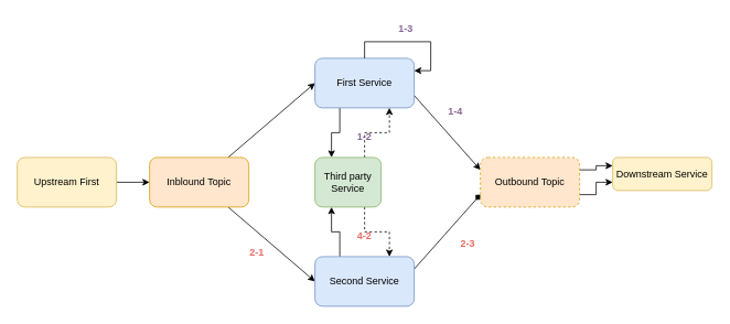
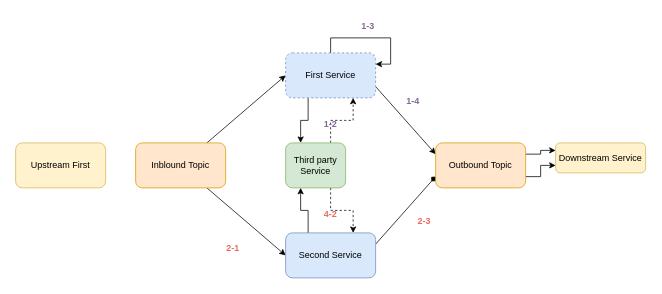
  <mxCell id="0" />
  <mxCell id="1" parent="0" />
- <mxCell id="2" style="edgeStyle=orthogonalEdgeStyle;rounded=0;orthogonalLoop=1;jettySize=auto;html=1;entryX=0;entryY=0.5;entryDx=0;entryDy=0;" parent="1" source="3" target="6" edge="1"><mxGeometry relative="1" as="geometry" /></mxCell>
  <mxCell id="3" value="Upstream First" style="rounded=1;whiteSpace=wrap;html=1;fillColor=#fff2cc;strokeColor=#d6b656;" parent="1" vertex="1"><mxGeometry x="20" y="190" width="120" height="60" as="geometry" /></mxCell>
  <mxCell id="4" style="rounded=0;orthogonalLoop=1;jettySize=auto;html=1;entryX=0;entryY=0.5;entryDx=0;entryDy=0;" parent="1" source="6" target="9" edge="1"><mxGeometry relative="1" as="geometry" /></mxCell>
  <mxCell id="5" style="rounded=0;orthogonalLoop=1;jettySize=auto;html=1;entryX=0;entryY=0.5;entryDx=0;entryDy=0;" parent="1" source="6" target="15" edge="1"><mxGeometry relative="1" as="geometry" /></mxCell>
  <mxCell id="6" value="Inblound Topic" style="rounded=1;whiteSpace=wrap;html=1;fillColor=#ffe6cc;strokeColor=#d79b00;" parent="1" vertex="1"><mxGeometry x="180" y="190" width="120" height="60" as="geometry" /></mxCell>
  <mxCell id="7" style="edgeStyle=orthogonalEdgeStyle;rounded=0;orthogonalLoop=1;jettySize=auto;html=1;exitX=0.25;exitY=1;exitDx=0;exitDy=0;entryX=0.25;entryY=0;entryDx=0;entryDy=0;" parent="1" source="9" target="12" edge="1"><mxGeometry relative="1" as="geometry" /></mxCell>
  <mxCell id="8" style="rounded=0;orthogonalLoop=1;jettySize=auto;html=1;entryX=0;entryY=0.25;entryDx=0;entryDy=0;exitX=1;exitY=0.75;exitDx=0;exitDy=0;" parent="1" source="9" target="18" edge="1"><mxGeometry relative="1" as="geometry" /></mxCell>
- <mxCell id="9" value="First Service" style="rounded=1;whiteSpace=wrap;html=1;fillColor=#dae8fc;strokeColor=#6c8ebf;" parent="1" vertex="1"><mxGeometry x="380" y="70" width="120" height="60" as="geometry" /></mxCell>
+ <mxCell id="9" value="First Service" style="rounded=1;whiteSpace=wrap;html=1;fillColor=#dae8fc;strokeColor=#6c8ebf;dashed=1;" parent="1" vertex="1"><mxGeometry x="380" y="70" width="120" height="60" as="geometry" /></mxCell>
  <mxCell id="10" style="edgeStyle=orthogonalEdgeStyle;rounded=0;orthogonalLoop=1;jettySize=auto;html=1;exitX=0.75;exitY=1;exitDx=0;exitDy=0;entryX=0.75;entryY=0;entryDx=0;entryDy=0;dashed=1;" parent="1" source="12" target="15" edge="1"><mxGeometry relative="1" as="geometry" /></mxCell>
  <mxCell id="11" style="edgeStyle=orthogonalEdgeStyle;rounded=0;orthogonalLoop=1;jettySize=auto;html=1;exitX=0.75;exitY=0;exitDx=0;exitDy=0;entryX=0.75;entryY=1;entryDx=0;entryDy=0;dashed=1;" parent="1" source="12" target="9" edge="1"><mxGeometry relative="1" as="geometry" /></mxCell>
  <mxCell id="12" value="Third party Service" style="rounded=1;whiteSpace=wrap;html=1;fillColor=#d5e8d4;strokeColor=#82b366;" parent="1" vertex="1"><mxGeometry x="380" y="190" width="80" height="60" as="geometry" /></mxCell>
  <mxCell id="13" style="edgeStyle=orthogonalEdgeStyle;rounded=0;orthogonalLoop=1;jettySize=auto;html=1;exitX=0.25;exitY=0;exitDx=0;exitDy=0;entryX=0.25;entryY=1;entryDx=0;entryDy=0;" parent="1" source="15" target="12" edge="1"><mxGeometry relative="1" as="geometry" /></mxCell>
  <mxCell id="14" style="rounded=0;orthogonalLoop=1;jettySize=auto;html=1;exitX=1;exitY=0.25;exitDx=0;exitDy=0;entryX=0;entryY=0.75;entryDx=0;entryDy=0;endArrow=diamond;" parent="1" source="15" target="18" edge="1"><mxGeometry relative="1" as="geometry" /></mxCell>
  <mxCell id="15" value="Second Service" style="rounded=1;whiteSpace=wrap;html=1;fillColor=#dae8fc;strokeColor=#6c8ebf;" parent="1" vertex="1"><mxGeometry x="380" y="310" width="120" height="60" as="geometry" /></mxCell>
  <mxCell id="16" style="edgeStyle=orthogonalEdgeStyle;rounded=0;orthogonalLoop=1;jettySize=auto;html=1;exitX=1;exitY=0.25;exitDx=0;exitDy=0;entryX=0;entryY=0.25;entryDx=0;entryDy=0;" parent="1" source="18" target="19" edge="1"><mxGeometry relative="1" as="geometry" /></mxCell>
  <mxCell id="17" style="edgeStyle=orthogonalEdgeStyle;rounded=0;orthogonalLoop=1;jettySize=auto;html=1;exitX=1;exitY=0.75;exitDx=0;exitDy=0;entryX=0;entryY=0.75;entryDx=0;entryDy=0;" parent="1" source="18" target="19" edge="1"><mxGeometry relative="1" as="geometry" /></mxCell>
- <mxCell id="18" value="Outbound Topic" style="rounded=1;whiteSpace=wrap;html=1;fillColor=#ffe6cc;strokeColor=#d79b00;dashed=1;" parent="1" vertex="1"><mxGeometry x="580" y="190" width="120" height="60" as="geometry" /></mxCell>
+ <mxCell id="18" value="Outbound Topic" style="rounded=1;whiteSpace=wrap;html=1;fillColor=#ffe6cc;strokeColor=#d79b00;" parent="1" vertex="1"><mxGeometry x="580" y="190" width="120" height="60" as="geometry" /></mxCell>
  <mxCell id="19" value="Downstream Service" style="rounded=1;whiteSpace=wrap;html=1;fillColor=#fff2cc;strokeColor=#d6b656;" parent="1" vertex="1"><mxGeometry x="740" y="190" width="120" height="40" as="geometry" /></mxCell>
  <mxCell id="20" style="edgeStyle=orthogonalEdgeStyle;rounded=0;orthogonalLoop=1;jettySize=auto;html=1;entryX=1;entryY=0.25;entryDx=0;entryDy=0;" parent="1" source="9" target="9" edge="1"><mxGeometry relative="1" as="geometry" /></mxCell>
  <mxCell id="21" value="&lt;b&gt;1-2&lt;/b&gt;" style="text;html=1;align=center;verticalAlign=middle;whiteSpace=wrap;rounded=0;fontColor=#856794;" parent="1" vertex="1"><mxGeometry x="410" y="150" width="60" height="30" as="geometry" /></mxCell>
  <mxCell id="22" value="&lt;b&gt;1-3&lt;/b&gt;" style="text;html=1;align=center;verticalAlign=middle;whiteSpace=wrap;rounded=0;fontColor=#856794;" parent="1" vertex="1"><mxGeometry x="460" y="20" width="60" height="30" as="geometry" /></mxCell>
  <mxCell id="23" value="&lt;b&gt;1-4&lt;/b&gt;" style="text;html=1;align=center;verticalAlign=middle;whiteSpace=wrap;rounded=0;fontColor=#856794;" parent="1" vertex="1"><mxGeometry x="520" y="120" width="60" height="30" as="geometry" /></mxCell>
- <mxCell id="24" value="&lt;b&gt;&lt;font color=&quot;#ea6b66&quot;&gt;2-1&lt;/font&gt;&lt;/b&gt;" style="text;html=1;align=center;verticalAlign=middle;whiteSpace=wrap;rounded=0;fontColor=#4747B3;" parent="1" vertex="1"><mxGeometry x="280" y="290" width="60" height="30" as="geometry" /></mxCell>
+ <mxCell id="24" value="&lt;b&gt;&lt;font color=&quot;#ea6b66&quot;&gt;2-1&lt;/font&gt;&lt;/b&gt;" style="text;html=1;align=center;verticalAlign=middle;whiteSpace=wrap;rounded=0;fontColor=#4747B3;" parent="1" vertex="1"><mxGeometry x="280" y="315" width="60" height="30" as="geometry" /></mxCell>
  <mxCell id="25" value="&lt;b&gt;&lt;font color=&quot;#ea6b66&quot;&gt;4-2&lt;/font&gt;&lt;/b&gt;" style="text;html=1;align=center;verticalAlign=middle;whiteSpace=wrap;rounded=0;fontColor=#4747B3;" parent="1" vertex="1"><mxGeometry x="410" y="270" width="60" height="30" as="geometry" /></mxCell>
  <mxCell id="26" value="&lt;b&gt;&lt;font color=&quot;#ea6b66&quot;&gt;2-3&lt;/font&gt;&lt;/b&gt;" style="text;html=1;align=center;verticalAlign=middle;whiteSpace=wrap;rounded=0;fontColor=#4747B3;" parent="1" vertex="1"><mxGeometry x="535" y="280" width="60" height="30" as="geometry" /></mxCell>
